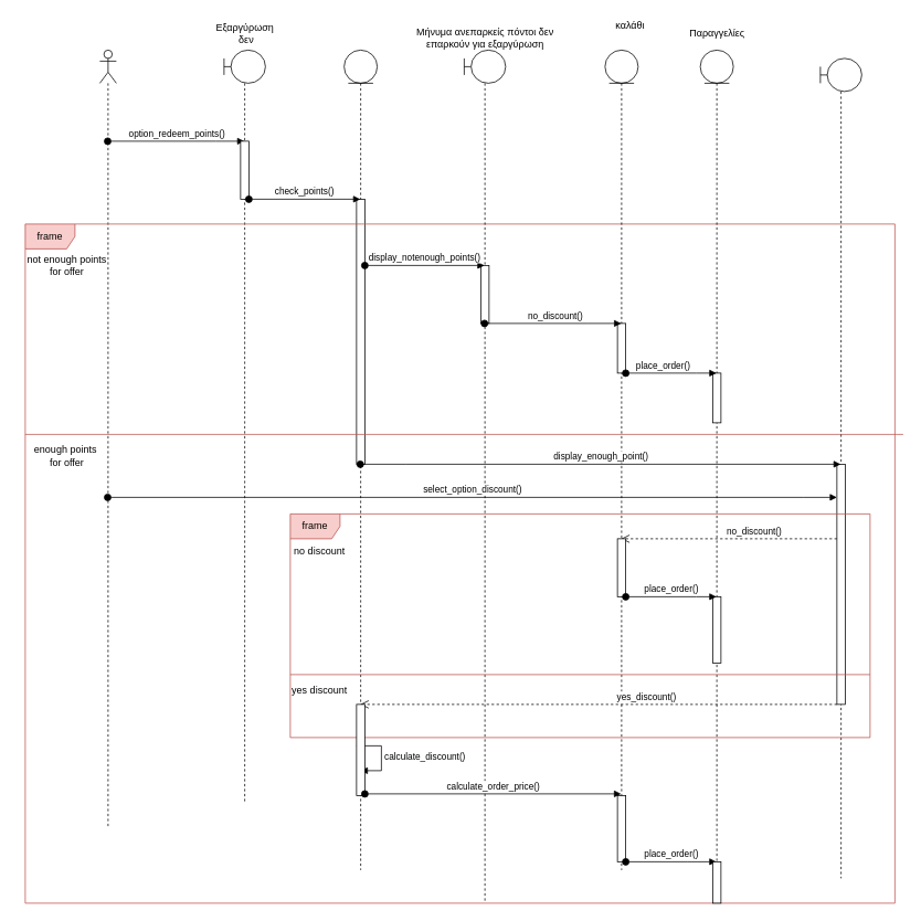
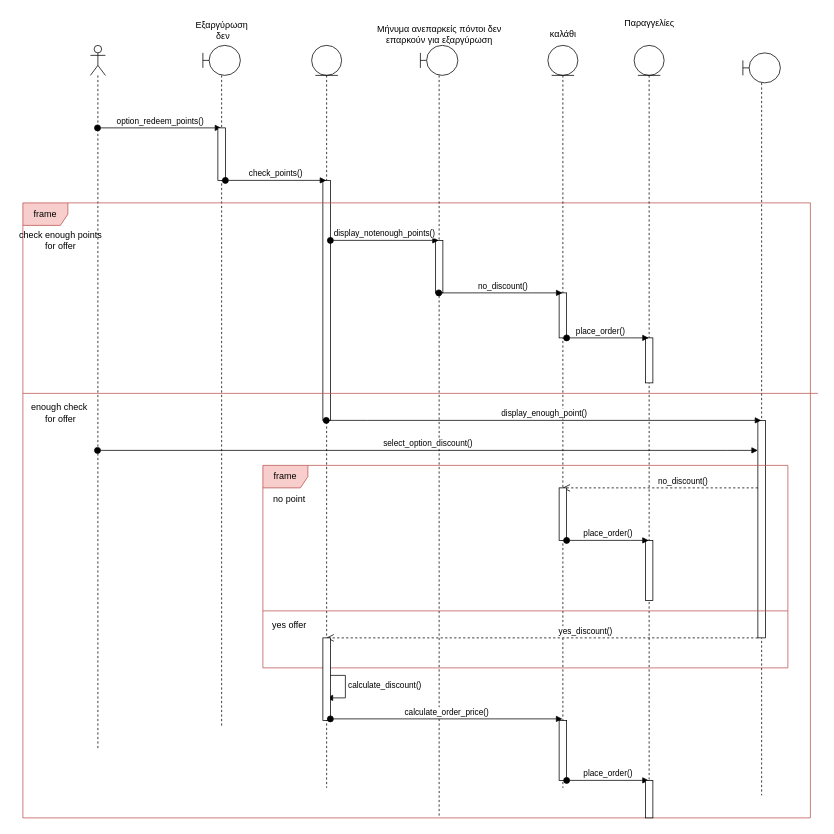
  <mxCell id="0" />
  <mxCell id="1" parent="0" />
  <mxCell id="2" value="" style="shape=umlLifeline;perimeter=lifelinePerimeter;whiteSpace=wrap;html=1;container=1;dropTarget=0;collapsible=0;recursiveResize=0;outlineConnect=0;portConstraint=eastwest;newEdgeStyle={&quot;edgeStyle&quot;:&quot;elbowEdgeStyle&quot;,&quot;elbow&quot;:&quot;vertical&quot;,&quot;curved&quot;:0,&quot;rounded&quot;:0};participant=umlActor;" vertex="1" parent="1"><mxGeometry x="120" y="60" width="20" height="940" as="geometry" /></mxCell>
  <mxCell id="3" value="option_redeem_points()" style="html=1;verticalAlign=bottom;startArrow=oval;startFill=1;endArrow=block;startSize=8;edgeStyle=elbowEdgeStyle;elbow=vertical;curved=0;rounded=0;" edge="1" parent="1" source="2" target="4"><mxGeometry width="60" relative="1" as="geometry"><mxPoint x="200" y="160" as="sourcePoint" /><mxPoint x="304.5" y="170" as="targetPoint" /><Array as="points"><mxPoint x="260" y="170" /></Array></mxGeometry></mxCell>
  <mxCell id="4" value="" style="shape=umlLifeline;perimeter=lifelinePerimeter;whiteSpace=wrap;html=1;container=1;dropTarget=0;collapsible=0;recursiveResize=0;outlineConnect=0;portConstraint=eastwest;newEdgeStyle={&quot;edgeStyle&quot;:&quot;elbowEdgeStyle&quot;,&quot;elbow&quot;:&quot;vertical&quot;,&quot;curved&quot;:0,&quot;rounded&quot;:0};participant=umlBoundary;" vertex="1" parent="1"><mxGeometry x="270" y="60" width="50" height="910" as="geometry" /></mxCell>
  <mxCell id="5" value="" style="html=1;points=[];perimeter=orthogonalPerimeter;outlineConnect=0;targetShapes=umlLifeline;portConstraint=eastwest;newEdgeStyle={&quot;edgeStyle&quot;:&quot;elbowEdgeStyle&quot;,&quot;elbow&quot;:&quot;vertical&quot;,&quot;curved&quot;:0,&quot;rounded&quot;:0};" vertex="1" parent="4"><mxGeometry x="20" y="110" width="10" height="70" as="geometry" /></mxCell>
  <mxCell id="6" value="Εξαργύρωση&lt;br&gt;&amp;nbsp;δεν" style="text;html=1;align=center;verticalAlign=middle;resizable=0;points=[];autosize=1;strokeColor=none;fillColor=none;" vertex="1" parent="1"><mxGeometry x="250" width="90" height="40" as="geometry" y="20" /></mxCell>
  <mxCell id="7" value="" style="shape=umlLifeline;perimeter=lifelinePerimeter;whiteSpace=wrap;html=1;container=1;dropTarget=0;collapsible=0;recursiveResize=0;outlineConnect=0;portConstraint=eastwest;newEdgeStyle={&quot;edgeStyle&quot;:&quot;elbowEdgeStyle&quot;,&quot;elbow&quot;:&quot;vertical&quot;,&quot;curved&quot;:0,&quot;rounded&quot;:0};participant=umlEntity;" vertex="1" parent="1"><mxGeometry x="415" y="60" width="40" height="990" as="geometry" /></mxCell>
  <mxCell id="8" value="" style="html=1;points=[];perimeter=orthogonalPerimeter;outlineConnect=0;targetShapes=umlLifeline;portConstraint=eastwest;newEdgeStyle={&quot;edgeStyle&quot;:&quot;elbowEdgeStyle&quot;,&quot;elbow&quot;:&quot;vertical&quot;,&quot;curved&quot;:0,&quot;rounded&quot;:0};" vertex="1" parent="7"><mxGeometry x="15" y="180" width="10" height="320" as="geometry" /></mxCell>
  <mxCell id="9" value="check_points()" style="html=1;verticalAlign=bottom;startArrow=oval;startFill=1;endArrow=block;startSize=8;edgeStyle=elbowEdgeStyle;elbow=vertical;curved=0;rounded=0;" edge="1" parent="1" source="5" target="7"><mxGeometry width="60" relative="1" as="geometry"><mxPoint x="340" y="240" as="sourcePoint" /><mxPoint x="400" y="240" as="targetPoint" /><Array as="points"><mxPoint x="390" y="240" /></Array></mxGeometry></mxCell>
  <mxCell id="10" value="frame" style="shape=umlFrame;whiteSpace=wrap;html=1;pointerEvents=0;fillColor=#f8cecc;strokeColor=#b85450;" vertex="1" parent="1"><mxGeometry y="270" width="1050" height="820" as="geometry" x="30" /></mxCell>
- <mxCell id="11" value="not enough points&lt;br&gt;for offer" style="text;html=1;align=center;verticalAlign=middle;resizable=0;points=[];autosize=1;strokeColor=none;fillColor=none;" vertex="1" parent="1"><mxGeometry x="20" y="300" width="120" height="40" as="geometry" /></mxCell>
+ <mxCell id="11" value="check enough points&lt;br&gt;for offer" style="text;html=1;align=center;verticalAlign=middle;resizable=0;points=[];autosize=1;strokeColor=none;fillColor=none;" vertex="1" parent="1"><mxGeometry x="20" y="300" width="120" height="40" as="geometry" /></mxCell>
  <mxCell id="12" value="" style="shape=umlLifeline;perimeter=lifelinePerimeter;whiteSpace=wrap;html=1;container=1;dropTarget=0;collapsible=0;recursiveResize=0;outlineConnect=0;portConstraint=eastwest;newEdgeStyle={&quot;edgeStyle&quot;:&quot;elbowEdgeStyle&quot;,&quot;elbow&quot;:&quot;vertical&quot;,&quot;curved&quot;:0,&quot;rounded&quot;:0};participant=umlBoundary;" vertex="1" parent="1"><mxGeometry x="560" y="60" width="50" height="1030" as="geometry" /></mxCell>
  <mxCell id="13" value="" style="html=1;points=[];perimeter=orthogonalPerimeter;outlineConnect=0;targetShapes=umlLifeline;portConstraint=eastwest;newEdgeStyle={&quot;edgeStyle&quot;:&quot;elbowEdgeStyle&quot;,&quot;elbow&quot;:&quot;vertical&quot;,&quot;curved&quot;:0,&quot;rounded&quot;:0};" vertex="1" parent="12"><mxGeometry x="20" y="260" width="10" height="70" as="geometry" /></mxCell>
  <mxCell id="14" value="Mήνυμα ανεπαρκείς πόντοι δεν &lt;br&gt;επαρκούν για εξαργύρωση" style="text;html=1;align=center;verticalAlign=middle;resizable=0;points=[];autosize=1;strokeColor=none;fillColor=none;" vertex="1" parent="1"><mxGeometry x="490" y="25" width="190" height="40" as="geometry" /></mxCell>
  <mxCell id="15" value="display_notenough_points()" style="html=1;verticalAlign=bottom;startArrow=oval;startFill=1;endArrow=block;startSize=8;edgeStyle=elbowEdgeStyle;elbow=vertical;curved=0;rounded=0;" edge="1" parent="1" source="8" target="12"><mxGeometry width="60" relative="1" as="geometry"><mxPoint x="455" y="319.5" as="sourcePoint" /><mxPoint x="515" y="319.5" as="targetPoint" /><Array as="points"><mxPoint x="530" y="320" /></Array></mxGeometry></mxCell>
  <mxCell id="16" value="" style="shape=umlLifeline;perimeter=lifelinePerimeter;whiteSpace=wrap;html=1;container=1;dropTarget=0;collapsible=0;recursiveResize=0;outlineConnect=0;portConstraint=eastwest;newEdgeStyle={&quot;edgeStyle&quot;:&quot;elbowEdgeStyle&quot;,&quot;elbow&quot;:&quot;vertical&quot;,&quot;curved&quot;:0,&quot;rounded&quot;:0};participant=umlEntity;" vertex="1" parent="1"><mxGeometry x="730" y="60" width="40" height="990" as="geometry" /></mxCell>
  <mxCell id="17" value="" style="html=1;points=[];perimeter=orthogonalPerimeter;outlineConnect=0;targetShapes=umlLifeline;portConstraint=eastwest;newEdgeStyle={&quot;edgeStyle&quot;:&quot;elbowEdgeStyle&quot;,&quot;elbow&quot;:&quot;vertical&quot;,&quot;curved&quot;:0,&quot;rounded&quot;:0};" vertex="1" parent="16"><mxGeometry x="15" y="330" width="10" height="60" as="geometry" /></mxCell>
  <mxCell id="18" value="" style="html=1;points=[];perimeter=orthogonalPerimeter;outlineConnect=0;targetShapes=umlLifeline;portConstraint=eastwest;newEdgeStyle={&quot;edgeStyle&quot;:&quot;elbowEdgeStyle&quot;,&quot;elbow&quot;:&quot;vertical&quot;,&quot;curved&quot;:0,&quot;rounded&quot;:0};" vertex="1" parent="16"><mxGeometry x="15" y="900" width="10" height="80" as="geometry" /></mxCell>
- <mxCell id="19" value="Παραγγελίες" style="text;html=1;align=center;verticalAlign=middle;resizable=0;points=[];autosize=1;strokeColor=none;fillColor=none;" vertex="1" parent="1"><mxGeometry x="820" y="25" width="90" height="30" as="geometry" /></mxCell>
+ <mxCell id="19" value="Παραγγελίες" style="text;html=1;align=center;verticalAlign=middle;resizable=0;points=[];autosize=1;strokeColor=none;fillColor=none;" vertex="1" parent="1"><mxGeometry x="820" y="15" width="90" height="30" as="geometry" /></mxCell>
  <mxCell id="20" value="no_discount()" style="html=1;verticalAlign=bottom;startArrow=oval;startFill=1;endArrow=block;startSize=8;edgeStyle=elbowEdgeStyle;elbow=vertical;curved=0;rounded=0;" edge="1" parent="1" source="12" target="16"><mxGeometry x="0.036" width="60" relative="1" as="geometry"><mxPoint x="620" y="300" as="sourcePoint" /><mxPoint x="680" y="300" as="targetPoint" /><Array as="points"><mxPoint x="710" y="390" /></Array><mxPoint as="offset" /></mxGeometry></mxCell>
- <mxCell id="21" value="καλάθι" style="text;html=1;align=center;verticalAlign=middle;resizable=0;points=[];autosize=1;strokeColor=none;fillColor=none;" vertex="1" parent="1"><mxGeometry x="730" y="15" width="60" height="30" as="geometry" /></mxCell>
+ <mxCell id="21" value="καλάθι" style="text;html=1;align=center;verticalAlign=middle;resizable=0;points=[];autosize=1;strokeColor=none;fillColor=none;" vertex="1" parent="1"><mxGeometry x="720" y="30" width="60" height="30" as="geometry" /></mxCell>
  <mxCell id="22" value="" style="shape=umlLifeline;perimeter=lifelinePerimeter;whiteSpace=wrap;html=1;container=1;dropTarget=0;collapsible=0;recursiveResize=0;outlineConnect=0;portConstraint=eastwest;newEdgeStyle={&quot;edgeStyle&quot;:&quot;elbowEdgeStyle&quot;,&quot;elbow&quot;:&quot;vertical&quot;,&quot;curved&quot;:0,&quot;rounded&quot;:0};participant=umlEntity;" vertex="1" parent="1"><mxGeometry x="845" y="60" width="40" height="1020" as="geometry" /></mxCell>
  <mxCell id="23" value="" style="html=1;points=[];perimeter=orthogonalPerimeter;outlineConnect=0;targetShapes=umlLifeline;portConstraint=eastwest;newEdgeStyle={&quot;edgeStyle&quot;:&quot;elbowEdgeStyle&quot;,&quot;elbow&quot;:&quot;vertical&quot;,&quot;curved&quot;:0,&quot;rounded&quot;:0};" vertex="1" parent="22"><mxGeometry x="15" y="390" width="10" height="60" as="geometry" /></mxCell>
  <mxCell id="24" value="place_order()" style="html=1;verticalAlign=bottom;startArrow=oval;startFill=1;endArrow=block;startSize=8;edgeStyle=elbowEdgeStyle;elbow=vertical;curved=0;rounded=0;" edge="1" parent="1" source="17" target="22"><mxGeometry x="-0.178" width="60" relative="1" as="geometry"><mxPoint x="780" y="450" as="sourcePoint" /><mxPoint x="840" y="450" as="targetPoint" /><Array as="points"><mxPoint x="840" y="450" /></Array><mxPoint as="offset" /></mxGeometry></mxCell>
  <mxCell id="25" value="" style="line;strokeWidth=1;fillColor=#f8cecc;align=left;verticalAlign=middle;spacingTop=-1;spacingLeft=3;spacingRight=3;rotatable=0;labelPosition=right;points=[];portConstraint=eastwest;strokeColor=#b85450;" vertex="1" parent="1"><mxGeometry y="520" width="1060" height="8" as="geometry" x="30" /></mxCell>
- <mxCell id="26" value="enough points&amp;nbsp;&lt;br&gt;for offer" style="text;html=1;align=center;verticalAlign=middle;resizable=0;points=[];autosize=1;strokeColor=none;fillColor=none;" vertex="1" parent="1"><mxGeometry y="530" width="100" height="40" as="geometry" x="30" /></mxCell>
+ <mxCell id="26" value="enough check&amp;nbsp;&lt;br&gt;for offer" style="text;html=1;align=center;verticalAlign=middle;resizable=0;points=[];autosize=1;strokeColor=none;fillColor=none;" vertex="1" parent="1"><mxGeometry y="530" width="100" height="40" as="geometry" x="30" /></mxCell>
  <mxCell id="27" value="" style="shape=umlLifeline;perimeter=lifelinePerimeter;whiteSpace=wrap;html=1;container=1;dropTarget=0;collapsible=0;recursiveResize=0;outlineConnect=0;portConstraint=eastwest;newEdgeStyle={&quot;edgeStyle&quot;:&quot;elbowEdgeStyle&quot;,&quot;elbow&quot;:&quot;vertical&quot;,&quot;curved&quot;:0,&quot;rounded&quot;:0};participant=umlBoundary;" vertex="1" parent="1"><mxGeometry x="990" y="70" width="50" height="990" as="geometry" /></mxCell>
  <mxCell id="28" value="" style="html=1;points=[];perimeter=orthogonalPerimeter;outlineConnect=0;targetShapes=umlLifeline;portConstraint=eastwest;newEdgeStyle={&quot;edgeStyle&quot;:&quot;elbowEdgeStyle&quot;,&quot;elbow&quot;:&quot;vertical&quot;,&quot;curved&quot;:0,&quot;rounded&quot;:0};" vertex="1" parent="27"><mxGeometry x="20" y="490" width="10" height="290" as="geometry" /></mxCell>
  <mxCell id="29" value="display_enough_point()" style="html=1;verticalAlign=bottom;startArrow=oval;startFill=1;endArrow=block;startSize=8;edgeStyle=elbowEdgeStyle;elbow=vertical;curved=0;rounded=0;" edge="1" parent="1" source="7" target="27"><mxGeometry width="60" relative="1" as="geometry"><mxPoint x="360" y="590" as="sourcePoint" /><mxPoint x="420" y="590" as="targetPoint" /><Array as="points"><mxPoint x="490" y="560" /></Array></mxGeometry></mxCell>
  <mxCell id="30" value="frame" style="shape=umlFrame;whiteSpace=wrap;html=1;pointerEvents=0;fillColor=#f8cecc;strokeColor=#b85450;" vertex="1" parent="1"><mxGeometry x="350" y="620" width="700" height="270" as="geometry" /></mxCell>
  <mxCell id="31" value="select_option_discount()" style="html=1;verticalAlign=bottom;startArrow=oval;startFill=1;endArrow=block;startSize=8;edgeStyle=elbowEdgeStyle;elbow=vertical;curved=0;rounded=0;" edge="1" parent="1" source="2" target="28"><mxGeometry width="60" relative="1" as="geometry"><mxPoint x="920" y="600" as="sourcePoint" /><mxPoint x="980" y="600" as="targetPoint" /><Array as="points"><mxPoint x="970" y="600" /></Array></mxGeometry></mxCell>
- <mxCell id="32" value="no discount" style="text;html=1;align=center;verticalAlign=middle;resizable=0;points=[];autosize=1;strokeColor=none;fillColor=none;" vertex="1" parent="1"><mxGeometry x="345" y="650" width="80" height="30" as="geometry" /></mxCell>
+ <mxCell id="32" value="no point" style="text;html=1;align=center;verticalAlign=middle;resizable=0;points=[];autosize=1;strokeColor=none;fillColor=none;" vertex="1" parent="1"><mxGeometry x="345" y="650" width="80" height="30" as="geometry" /></mxCell>
  <mxCell id="33" value="no_discount()" style="html=1;verticalAlign=bottom;endArrow=open;dashed=1;endSize=8;edgeStyle=elbowEdgeStyle;elbow=vertical;curved=0;rounded=0;" edge="1" parent="1" source="28" target="16"><mxGeometry x="-0.232" relative="1" as="geometry"><mxPoint x="980" y="650" as="sourcePoint" /><mxPoint x="900" y="650" as="targetPoint" /><Array as="points"><mxPoint x="980" y="650" /><mxPoint x="790" y="660" /></Array><mxPoint as="offset" /></mxGeometry></mxCell>
  <mxCell id="34" value="" style="html=1;points=[];perimeter=orthogonalPerimeter;outlineConnect=0;targetShapes=umlLifeline;portConstraint=eastwest;newEdgeStyle={&quot;edgeStyle&quot;:&quot;elbowEdgeStyle&quot;,&quot;elbow&quot;:&quot;vertical&quot;,&quot;curved&quot;:0,&quot;rounded&quot;:0};" vertex="1" parent="1"><mxGeometry x="745" y="650" width="10" height="70" as="geometry" /></mxCell>
  <mxCell id="35" value="" style="html=1;points=[];perimeter=orthogonalPerimeter;outlineConnect=0;targetShapes=umlLifeline;portConstraint=eastwest;newEdgeStyle={&quot;edgeStyle&quot;:&quot;elbowEdgeStyle&quot;,&quot;elbow&quot;:&quot;vertical&quot;,&quot;curved&quot;:0,&quot;rounded&quot;:0};" vertex="1" parent="1"><mxGeometry x="860" y="720" width="10" height="80" as="geometry" /></mxCell>
  <mxCell id="36" value="place_order()" style="html=1;verticalAlign=bottom;startArrow=oval;startFill=1;endArrow=block;startSize=8;edgeStyle=elbowEdgeStyle;elbow=vertical;curved=0;rounded=0;" edge="1" parent="1" source="34" target="22"><mxGeometry width="60" relative="1" as="geometry"><mxPoint x="770" y="719" as="sourcePoint" /><mxPoint x="830" y="719" as="targetPoint" /><Array as="points"><mxPoint x="840" y="720" /></Array></mxGeometry></mxCell>
  <mxCell id="37" value="" style="line;strokeWidth=1;fillColor=#f8cecc;align=left;verticalAlign=middle;spacingTop=-1;spacingLeft=3;spacingRight=3;rotatable=0;labelPosition=right;points=[];portConstraint=eastwest;strokeColor=#b85450;" vertex="1" parent="1"><mxGeometry x="350" y="810" width="700" height="8" as="geometry" /></mxCell>
- <mxCell id="38" value="yes discount" style="text;html=1;align=center;verticalAlign=middle;resizable=0;points=[];autosize=1;strokeColor=none;fillColor=none;" vertex="1" parent="1"><mxGeometry x="340" y="818" width="90" height="30" as="geometry" /></mxCell>
+ <mxCell id="38" value="yes offer" style="text;html=1;align=center;verticalAlign=middle;resizable=0;points=[];autosize=1;strokeColor=none;fillColor=none;" vertex="1" parent="1"><mxGeometry x="340" y="818" width="90" height="30" as="geometry" /></mxCell>
  <mxCell id="39" value="yes_discount()" style="html=1;verticalAlign=bottom;endArrow=open;dashed=1;endSize=8;edgeStyle=elbowEdgeStyle;elbow=vertical;curved=0;rounded=0;" edge="1" parent="1" source="28" target="7"><mxGeometry x="-0.201" relative="1" as="geometry"><mxPoint x="1000" y="848" as="sourcePoint" /><mxPoint x="920" y="848" as="targetPoint" /><Array as="points"><mxPoint x="980" y="850" /><mxPoint x="470" y="790" /></Array><mxPoint as="offset" /></mxGeometry></mxCell>
  <mxCell id="40" value="calculate_discount()" style="html=1;align=left;spacingLeft=2;endArrow=block;rounded=0;edgeStyle=orthogonalEdgeStyle;curved=0;rounded=0;" edge="1" parent="1"><mxGeometry x="0.012" relative="1" as="geometry"><mxPoint x="430" y="900" as="sourcePoint" /><Array as="points"><mxPoint x="460" y="930" /></Array><mxPoint x="435" y="930" as="targetPoint" /><mxPoint as="offset" /></mxGeometry></mxCell>
  <mxCell id="41" value="" style="html=1;points=[];perimeter=orthogonalPerimeter;outlineConnect=0;targetShapes=umlLifeline;portConstraint=eastwest;newEdgeStyle={&quot;edgeStyle&quot;:&quot;elbowEdgeStyle&quot;,&quot;elbow&quot;:&quot;vertical&quot;,&quot;curved&quot;:0,&quot;rounded&quot;:0};" vertex="1" parent="1"><mxGeometry x="430" y="850" width="10" height="110" as="geometry" /></mxCell>
  <mxCell id="42" value="calculate_order_price()" style="html=1;verticalAlign=bottom;startArrow=oval;startFill=1;endArrow=block;startSize=8;edgeStyle=elbowEdgeStyle;elbow=vertical;curved=0;rounded=0;entryX=0.485;entryY=0.907;entryDx=0;entryDy=0;entryPerimeter=0;" edge="1" parent="1" source="41" target="16"><mxGeometry width="60" relative="1" as="geometry"><mxPoint x="600" y="960" as="sourcePoint" /><mxPoint x="660" y="960" as="targetPoint" /></mxGeometry></mxCell>
  <mxCell id="43" value="place_order()" style="html=1;verticalAlign=bottom;startArrow=oval;startFill=1;endArrow=block;startSize=8;edgeStyle=elbowEdgeStyle;elbow=vertical;curved=0;rounded=0;" edge="1" parent="1" source="18" target="22"><mxGeometry width="60" relative="1" as="geometry"><mxPoint x="770" y="1040" as="sourcePoint" /><mxPoint x="830" y="1040" as="targetPoint" /><Array as="points"><mxPoint x="830" y="1040" /></Array></mxGeometry></mxCell>
  <mxCell id="44" value="" style="html=1;points=[];perimeter=orthogonalPerimeter;outlineConnect=0;targetShapes=umlLifeline;portConstraint=eastwest;newEdgeStyle={&quot;edgeStyle&quot;:&quot;elbowEdgeStyle&quot;,&quot;elbow&quot;:&quot;vertical&quot;,&quot;curved&quot;:0,&quot;rounded&quot;:0};" vertex="1" parent="1"><mxGeometry x="860" y="1040" width="10" height="50" as="geometry" /></mxCell>
